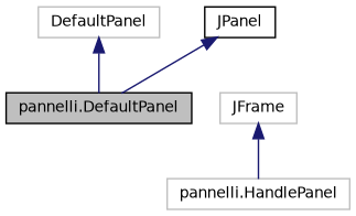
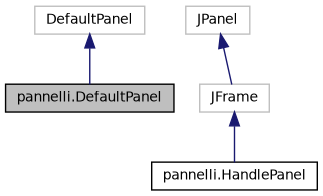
  digraph {
    node [color=grey75 fillcolor=white fontname=Helvetica fontsize=10 shape=record style=filled]
    edge [color=midnightblue dir=back fontname=Helvetica fontsize=10 labelfontname=Helvetica labelfontsize=10 style=solid]
    n1 [color=black fillcolor=grey75 fontcolor=black height=0.2 label="pannelli.DefaultPanel" width=0.4]
-   n2 [color=black height=0.2 label=JPanel width=0.4]
+   n2 [height=0.2 label=JPanel width=0.4]
    n3 [height=0.2 label=DefaultPanel width=0.4]
-   n4 [height=0.2 label="pannelli.HandlePanel" width=0.4]
+   n4 [color=black height=0.2 label="pannelli.HandlePanel" width=0.4]
    n5 [height=0.2 label=JFrame width=0.4]
-   n2 -> n1
+   n2 -> n5
    n3 -> n1
    n5 -> n4
  }
